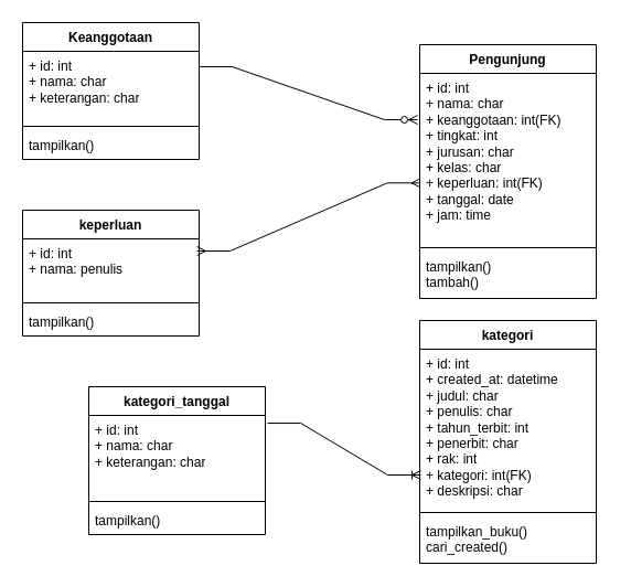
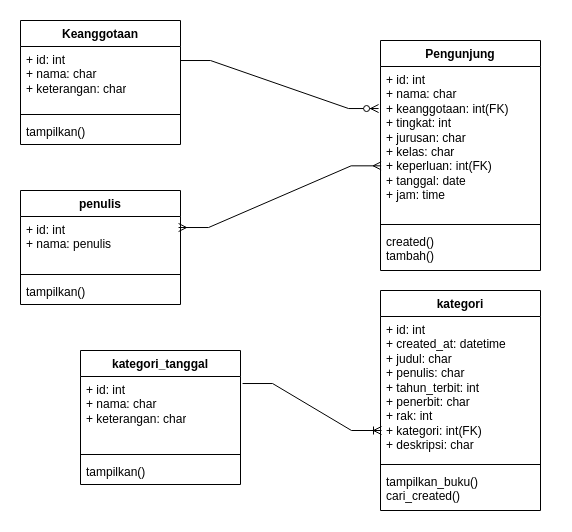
  <mxCell id="0" />
  <mxCell id="1" parent="0" />
  <mxCell id="2" value="Pengunjung" style="swimlane;fontStyle=1;align=center;verticalAlign=top;childLayout=stackLayout;horizontal=1;startSize=26;horizontalStack=0;resizeParent=1;resizeParentMax=0;resizeLast=0;collapsible=1;marginBottom=0;whiteSpace=wrap;html=1;" parent="1" vertex="1"><mxGeometry x="380" y="40" width="160" height="230" as="geometry"><mxRectangle x="-80" y="-1670" width="110" height="30" as="alternateBounds" /></mxGeometry></mxCell>
  <mxCell id="3" value="+ id: int&lt;br&gt;+ nama: char&lt;br&gt;+ keanggotaan: int(FK)&lt;br&gt;+ tingkat: int&lt;br&gt;+ jurusan: char&lt;br&gt;+ kelas: char&lt;br&gt;+ keperluan: int(FK)&lt;br&gt;+ tanggal: date&lt;br&gt;+ jam: time" style="text;strokeColor=none;fillColor=none;align=left;verticalAlign=top;spacingLeft=4;spacingRight=4;overflow=hidden;rotatable=0;points=[[0,0.5],[1,0.5]];portConstraint=eastwest;whiteSpace=wrap;html=1;" parent="2" vertex="1"><mxGeometry y="26" width="160" height="154" as="geometry" /></mxCell>
  <mxCell id="4" value="" style="line;strokeWidth=1;fillColor=none;align=left;verticalAlign=middle;spacingTop=-1;spacingLeft=3;spacingRight=3;rotatable=0;labelPosition=right;points=[];portConstraint=eastwest;strokeColor=inherit;" parent="2" vertex="1"><mxGeometry y="180" width="160" height="8" as="geometry" /></mxCell>
- <mxCell id="5" value="tampilkan()&lt;br&gt;tambah()&amp;nbsp;" style="text;strokeColor=none;fillColor=none;align=left;verticalAlign=top;spacingLeft=4;spacingRight=4;overflow=hidden;rotatable=0;points=[[0,0.5],[1,0.5]];portConstraint=eastwest;whiteSpace=wrap;html=1;" parent="2" vertex="1"><mxGeometry y="188" width="160" height="42" as="geometry" /></mxCell>
+ <mxCell id="5" value="created()&lt;br&gt;tambah()&amp;nbsp;" style="text;strokeColor=none;fillColor=none;align=left;verticalAlign=top;spacingLeft=4;spacingRight=4;overflow=hidden;rotatable=0;points=[[0,0.5],[1,0.5]];portConstraint=eastwest;whiteSpace=wrap;html=1;" parent="2" vertex="1"><mxGeometry y="188" width="160" height="42" as="geometry" /></mxCell>
  <mxCell id="6" value="kategori_tanggal" style="swimlane;fontStyle=1;align=center;verticalAlign=top;childLayout=stackLayout;horizontal=1;startSize=26;horizontalStack=0;resizeParent=1;resizeParentMax=0;resizeLast=0;collapsible=1;marginBottom=0;whiteSpace=wrap;html=1;" parent="1" vertex="1"><mxGeometry x="80" y="350" width="160" height="134" as="geometry" /></mxCell>
  <mxCell id="7" value="+ id: int&lt;br&gt;+ nama: char&lt;br&gt;+ keterangan: char" style="text;strokeColor=none;fillColor=none;align=left;verticalAlign=top;spacingLeft=4;spacingRight=4;overflow=hidden;rotatable=0;points=[[0,0.5],[1,0.5]];portConstraint=eastwest;whiteSpace=wrap;html=1;" parent="6" vertex="1"><mxGeometry y="26" width="160" height="74" as="geometry" /></mxCell>
  <mxCell id="8" value="" style="line;strokeWidth=1;fillColor=none;align=left;verticalAlign=middle;spacingTop=-1;spacingLeft=3;spacingRight=3;rotatable=0;labelPosition=right;points=[];portConstraint=eastwest;strokeColor=inherit;" parent="6" vertex="1"><mxGeometry y="100" width="160" height="8" as="geometry" /></mxCell>
  <mxCell id="9" value="tampilkan()" style="text;strokeColor=none;fillColor=none;align=left;verticalAlign=top;spacingLeft=4;spacingRight=4;overflow=hidden;rotatable=0;points=[[0,0.5],[1,0.5]];portConstraint=eastwest;whiteSpace=wrap;html=1;" parent="6" vertex="1"><mxGeometry y="108" width="160" height="26" as="geometry" /></mxCell>
  <mxCell id="10" value="kategori" style="swimlane;fontStyle=1;align=center;verticalAlign=top;childLayout=stackLayout;horizontal=1;startSize=26;horizontalStack=0;resizeParent=1;resizeParentMax=0;resizeLast=0;collapsible=1;marginBottom=0;whiteSpace=wrap;html=1;" parent="1" vertex="1"><mxGeometry x="380" y="290" width="160" height="220" as="geometry"><mxRectangle x="-240" y="-1360" width="70" height="30" as="alternateBounds" /></mxGeometry></mxCell>
  <mxCell id="11" value="+ id: int&lt;br&gt;+ created_at: datetime&lt;br&gt;+ judul: char&lt;br&gt;+ penulis: char&lt;br&gt;+ tahun_terbit: int&lt;br&gt;+ penerbit: char&lt;br&gt;+ rak: int&lt;br&gt;+ kategori: int(FK)&lt;br&gt;+ deskripsi: char" style="text;strokeColor=none;fillColor=none;align=left;verticalAlign=top;spacingLeft=4;spacingRight=4;overflow=hidden;rotatable=0;points=[[0,0.5],[1,0.5]];portConstraint=eastwest;whiteSpace=wrap;html=1;" parent="10" vertex="1"><mxGeometry y="26" width="160" height="144" as="geometry" /></mxCell>
  <mxCell id="12" value="" style="line;strokeWidth=1;fillColor=none;align=left;verticalAlign=middle;spacingTop=-1;spacingLeft=3;spacingRight=3;rotatable=0;labelPosition=right;points=[];portConstraint=eastwest;strokeColor=inherit;" parent="10" vertex="1"><mxGeometry y="170" width="160" height="8" as="geometry" /></mxCell>
  <mxCell id="13" value="tampilkan_buku()&lt;br&gt;cari_created()" style="text;strokeColor=none;fillColor=none;align=left;verticalAlign=top;spacingLeft=4;spacingRight=4;overflow=hidden;rotatable=0;points=[[0,0.5],[1,0.5]];portConstraint=eastwest;whiteSpace=wrap;html=1;" parent="10" vertex="1"><mxGeometry y="178" width="160" height="42" as="geometry" /></mxCell>
- <mxCell id="14" value="keperluan" style="swimlane;fontStyle=1;align=center;verticalAlign=top;childLayout=stackLayout;horizontal=1;startSize=26;horizontalStack=0;resizeParent=1;resizeParentMax=0;resizeLast=0;collapsible=1;marginBottom=0;whiteSpace=wrap;html=1;" parent="1" vertex="1"><mxGeometry x="20" y="190" width="160" height="114" as="geometry" /></mxCell>
+ <mxCell id="14" value="penulis" style="swimlane;fontStyle=1;align=center;verticalAlign=top;childLayout=stackLayout;horizontal=1;startSize=26;horizontalStack=0;resizeParent=1;resizeParentMax=0;resizeLast=0;collapsible=1;marginBottom=0;whiteSpace=wrap;html=1;" parent="1" vertex="1"><mxGeometry x="20" y="190" width="160" height="114" as="geometry" /></mxCell>
  <mxCell id="15" value="+ id: int&lt;br&gt;+ nama: penulis" style="text;strokeColor=none;fillColor=none;align=left;verticalAlign=top;spacingLeft=4;spacingRight=4;overflow=hidden;rotatable=0;points=[[0,0.5],[1,0.5]];portConstraint=eastwest;whiteSpace=wrap;html=1;" parent="14" vertex="1"><mxGeometry y="26" width="160" height="54" as="geometry" /></mxCell>
  <mxCell id="16" value="" style="line;strokeWidth=1;fillColor=none;align=left;verticalAlign=middle;spacingTop=-1;spacingLeft=3;spacingRight=3;rotatable=0;labelPosition=right;points=[];portConstraint=eastwest;strokeColor=inherit;" parent="14" vertex="1"><mxGeometry y="80" width="160" height="8" as="geometry" /></mxCell>
  <mxCell id="17" value="tampilkan()" style="text;strokeColor=none;fillColor=none;align=left;verticalAlign=top;spacingLeft=4;spacingRight=4;overflow=hidden;rotatable=0;points=[[0,0.5],[1,0.5]];portConstraint=eastwest;whiteSpace=wrap;html=1;" parent="14" vertex="1"><mxGeometry y="88" width="160" height="26" as="geometry" /></mxCell>
  <mxCell id="18" value="Keanggotaan" style="swimlane;fontStyle=1;align=center;verticalAlign=top;childLayout=stackLayout;horizontal=1;startSize=26;horizontalStack=0;resizeParent=1;resizeParentMax=0;resizeLast=0;collapsible=1;marginBottom=0;whiteSpace=wrap;html=1;" parent="1" vertex="1"><mxGeometry x="20" y="20" width="160" height="124" as="geometry" /></mxCell>
  <mxCell id="19" value="+ id: int&lt;br&gt;+ nama: char&lt;br&gt;+ keterangan: char" style="text;strokeColor=none;fillColor=none;align=left;verticalAlign=top;spacingLeft=4;spacingRight=4;overflow=hidden;rotatable=0;points=[[0,0.5],[1,0.5]];portConstraint=eastwest;whiteSpace=wrap;html=1;" parent="18" vertex="1"><mxGeometry y="26" width="160" height="64" as="geometry" /></mxCell>
  <mxCell id="20" value="" style="line;strokeWidth=1;fillColor=none;align=left;verticalAlign=middle;spacingTop=-1;spacingLeft=3;spacingRight=3;rotatable=0;labelPosition=right;points=[];portConstraint=eastwest;strokeColor=inherit;" parent="18" vertex="1"><mxGeometry y="90" width="160" height="8" as="geometry" /></mxCell>
  <mxCell id="21" value="tampilkan()" style="text;strokeColor=none;fillColor=none;align=left;verticalAlign=top;spacingLeft=4;spacingRight=4;overflow=hidden;rotatable=0;points=[[0,0.5],[1,0.5]];portConstraint=eastwest;whiteSpace=wrap;html=1;" parent="18" vertex="1"><mxGeometry y="98" width="160" height="26" as="geometry" /></mxCell>
  <mxCell id="22" value="" style="edgeStyle=entityRelationEdgeStyle;fontSize=12;html=1;endArrow=ERoneToMany;rounded=0;exitX=1.013;exitY=0.095;exitDx=0;exitDy=0;exitPerimeter=0;" parent="1" source="7" edge="1"><mxGeometry width="100" height="100" relative="1" as="geometry"><mxPoint x="240" y="350" as="sourcePoint" /><mxPoint x="381" y="430" as="targetPoint" /><Array as="points"><mxPoint x="550" y="230" /></Array></mxGeometry></mxCell>
  <mxCell id="23" value="" style="edgeStyle=entityRelationEdgeStyle;fontSize=12;html=1;endArrow=ERmany;startArrow=ERmany;rounded=0;entryX=0.004;entryY=0.645;entryDx=0;entryDy=0;entryPerimeter=0;exitX=0.988;exitY=0.204;exitDx=0;exitDy=0;exitPerimeter=0;" parent="1" source="15" target="3" edge="1"><mxGeometry width="100" height="100" relative="1" as="geometry"><mxPoint x="0" y="70" as="sourcePoint" /><mxPoint x="360" y="230" as="targetPoint" /></mxGeometry></mxCell>
  <mxCell id="24" value="" style="edgeStyle=entityRelationEdgeStyle;fontSize=12;html=1;endArrow=ERzeroToMany;endFill=1;rounded=0;entryX=-0.012;entryY=0.273;entryDx=0;entryDy=0;entryPerimeter=0;exitX=1;exitY=0.219;exitDx=0;exitDy=0;exitPerimeter=0;" parent="1" source="19" target="3" edge="1"><mxGeometry width="100" height="100" relative="1" as="geometry"><mxPoint y="100" as="sourcePoint" x="180" /><mxPoint x="393.2" y="110.66" as="targetPoint" /></mxGeometry></mxCell>
